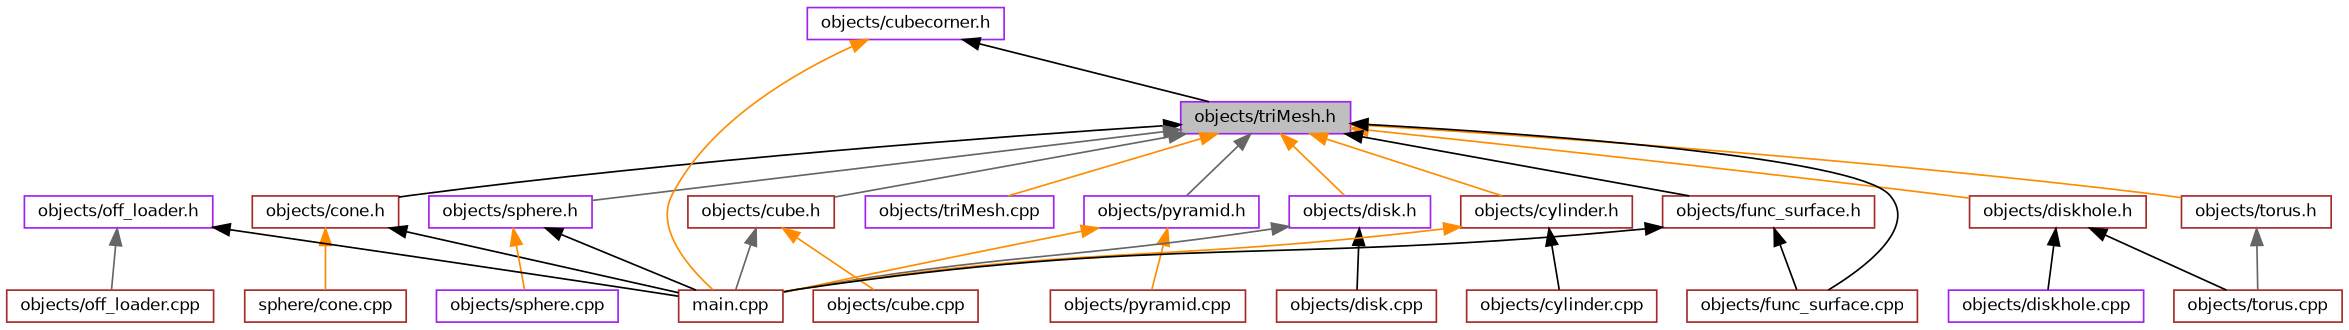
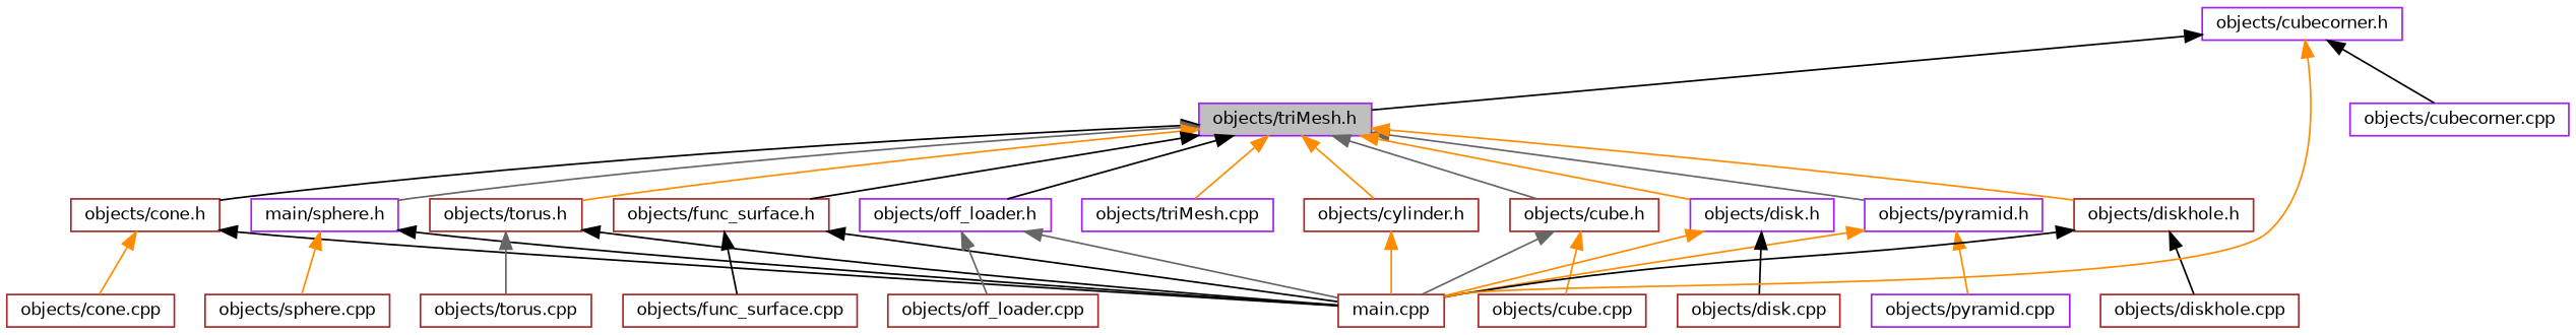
  digraph {
    fontname="DejaVu Sans"
    node [color=brown fillcolor=white fontname="DejaVu Sans" fontsize=10 shape=record style=filled]
    edge [color=black dir=back fontname="DejaVu Sans" fontsize=10 labelfontname=Helvetica labelfontsize=10 style=solid]
    n1 [color=purple fillcolor=grey75 fontcolor=black height=0.2 label="objects/triMesh.h" width=0.4]
    n2 [height=0.2 label="objects/cube.h" width=0.4]
    n3 [color=purple height=0.2 label="objects/pyramid.h" width=0.4]
    n4 [color=purple height=0.2 label="objects/disk.h" width=0.4]
    n5 [height=0.2 label="objects/diskhole.h" width=0.4]
    n6 [height=0.2 label="objects/cylinder.h" width=0.4]
    n7 [height=0.2 label="objects/cone.h" width=0.4]
-   n8 [color=purple height=0.2 label="objects/sphere.h" width=0.4]
+   n8 [color=purple height=0.2 label="main/sphere.h" width=0.4]
    n9 [height=0.2 label="objects/torus.h" width=0.4]
    n10 [height=0.2 label="objects/func_surface.h" width=0.4]
    n11 [color=purple height=0.2 label="objects/off_loader.h" width=0.4]
    n12 [color=purple height=0.2 label="objects/triMesh.cpp" width=0.4]
    n13 [height=0.2 label="main.cpp" width=0.4]
    n14 [height=0.2 label="objects/cube.cpp" width=0.4]
-   n15 [height=0.2 label="objects/pyramid.cpp" width=0.4]
+   n15 [color=purple height=0.2 label="objects/pyramid.cpp" width=0.4]
    n16 [color=purple height=0.2 label="objects/cubecorner.h" width=0.4]
+   n17 [color=purple height=0.2 label="objects/cubecorner.cpp" width=0.4]
    n18 [height=0.2 label="objects/disk.cpp" width=0.4]
-   n19 [color=purple height=0.2 label="objects/diskhole.cpp" width=0.4]
-   n20 [height=0.2 label="objects/cylinder.cpp" width=0.4]
-   n21 [height=0.2 label="sphere/cone.cpp" width=0.4]
-   n22 [color=purple height=0.2 label="objects/sphere.cpp" width=0.4]
+   n19 [height=0.2 label="objects/diskhole.cpp" width=0.4]
+   n21 [height=0.2 label="objects/cone.cpp" width=0.4]
+   n22 [height=0.2 label="objects/sphere.cpp" width=0.4]
    n23 [height=0.2 label="objects/torus.cpp" width=0.4]
    n24 [height=0.2 label="objects/func_surface.cpp" width=0.4]
    n25 [height=0.2 label="objects/off_loader.cpp" width=0.4]
    n1 -> n2 [color=gray40]
    n1 -> n3 [color=gray40]
    n1 -> n4 [color=darkorange]
    n1 -> n5 [color=darkorange]
    n1 -> n6 [color=darkorange]
    n1 -> n7
    n1 -> n8 [color=gray40]
    n1 -> n9 [color=darkorange]
    n1 -> n10
-   n1 -> n24
+   n1 -> n11
    n1 -> n12 [color=darkorange]
    n2 -> n13 [color=gray40]
    n2 -> n14 [color=darkorange]
    n3 -> n13 [color=darkorange]
    n3 -> n15 [color=darkorange]
-   n4 -> n13 [color=gray40]
+   n4 -> n13 [color=darkorange]
    n4 -> n18
-   n5 -> n23
+   n5 -> n13
    n5 -> n19
    n6 -> n13 [color=darkorange]
-   n6 -> n20
    n7 -> n13
    n7 -> n21 [color=darkorange]
    n8 -> n13
    n8 -> n22 [color=darkorange]
+   n9 -> n13
    n9 -> n23 [color=gray40]
    n10 -> n13
    n10 -> n24
-   n11 -> n13
+   n11 -> n13 [color=gray40]
    n11 -> n25 [color=gray40]
    n16 -> n1
    n16 -> n13 [color=darkorange]
+   n16 -> n17
  }
